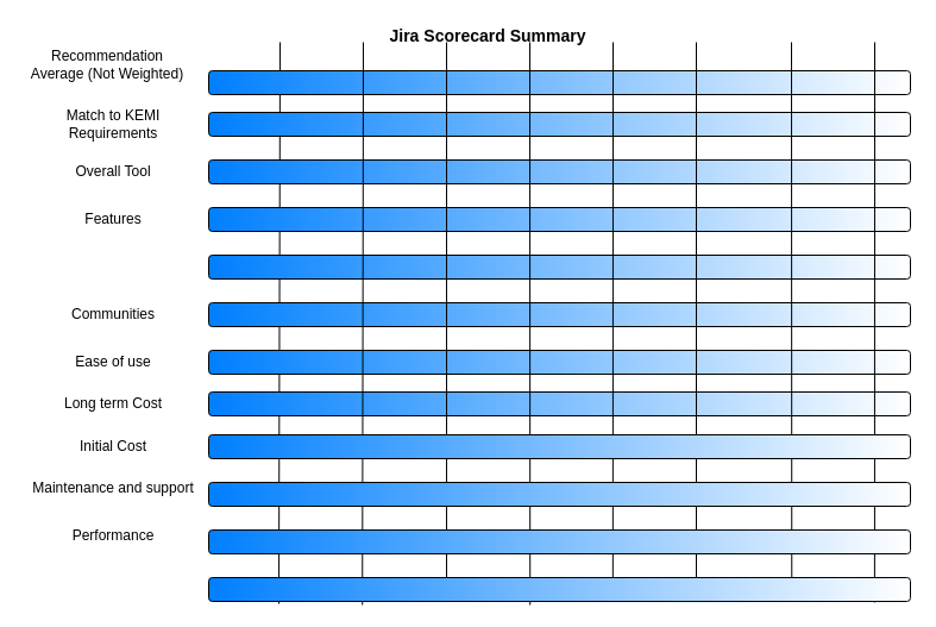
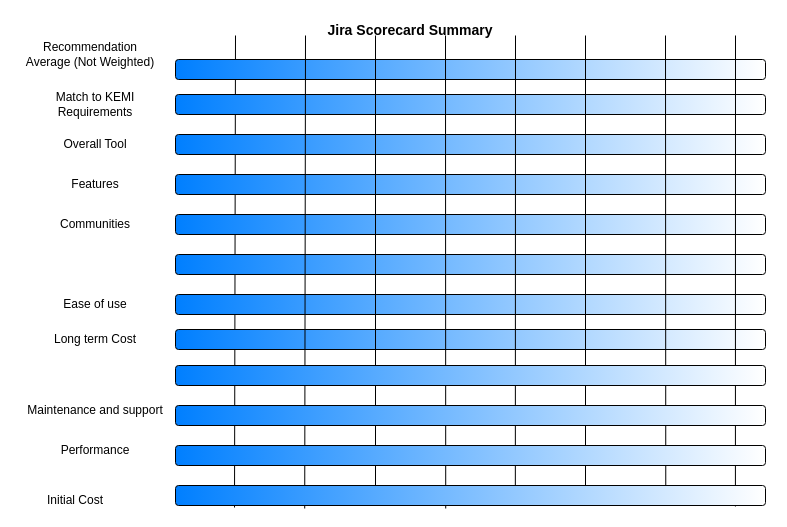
  <mxCell id="0" />
  <mxCell id="1" parent="0" />
  <mxCell id="2" value="" style="endArrow=none;html=1;exitX=0.1;exitY=1.1;exitDx=0;exitDy=0;exitPerimeter=0;" edge="1" parent="1" source="31"><mxGeometry width="50" height="50" relative="1" as="geometry"><mxPoint x="235" y="365" as="sourcePoint" /><mxPoint x="235" y="35" as="targetPoint" /></mxGeometry></mxCell>
  <mxCell id="3" value="" style="rounded=1;whiteSpace=wrap;html=1;labelBackgroundColor=#ffffff;gradientDirection=west;gradientColor=#007FFF;" vertex="1" parent="1"><mxGeometry x="175" y="59" width="590" height="20" as="geometry" /></mxCell>
  <mxCell id="4" value="Match to KEMI Requirements" style="text;html=1;strokeColor=none;fillColor=none;align=center;verticalAlign=middle;whiteSpace=wrap;rounded=0;labelBackgroundColor=#ffffff;" vertex="1" parent="1"><mxGeometry x="25" y="89" width="140" height="30" as="geometry" /></mxCell>
  <mxCell id="5" value="Overall Tool" style="text;html=1;strokeColor=none;fillColor=none;align=center;verticalAlign=middle;whiteSpace=wrap;rounded=0;labelBackgroundColor=#ffffff;" vertex="1" parent="1"><mxGeometry x="25" y="129" width="140" height="30" as="geometry" /></mxCell>
- <mxCell id="6" value="Communities" style="text;html=1;strokeColor=none;fillColor=none;align=center;verticalAlign=middle;whiteSpace=wrap;rounded=0;labelBackgroundColor=#ffffff;" vertex="1" parent="1"><mxGeometry x="25" y="249" width="140" height="30" as="geometry" /></mxCell>
+ <mxCell id="6" value="Communities" style="text;html=1;strokeColor=none;fillColor=none;align=center;verticalAlign=middle;whiteSpace=wrap;rounded=0;labelBackgroundColor=#ffffff;" vertex="1" parent="1"><mxGeometry x="25" y="209" width="140" height="30" as="geometry" /></mxCell>
  <mxCell id="7" value="Features" style="text;html=1;strokeColor=none;fillColor=none;align=center;verticalAlign=middle;whiteSpace=wrap;rounded=0;labelBackgroundColor=#ffffff;" vertex="1" parent="1"><mxGeometry x="25" y="169" width="140" height="30" as="geometry" /></mxCell>
  <mxCell id="8" value="Long term Cost" style="text;html=1;strokeColor=none;fillColor=none;align=center;verticalAlign=middle;whiteSpace=wrap;rounded=0;labelBackgroundColor=#ffffff;" vertex="1" parent="1"><mxGeometry x="25" y="324" width="140" height="30" as="geometry" /></mxCell>
  <mxCell id="9" value="Ease of use" style="text;html=1;strokeColor=none;fillColor=none;align=center;verticalAlign=middle;whiteSpace=wrap;rounded=0;labelBackgroundColor=#ffffff;" vertex="1" parent="1"><mxGeometry x="25" y="289" width="140" height="30" as="geometry" /></mxCell>
  <mxCell id="10" value="Recommendation Average (Not Weighted)" style="text;html=1;strokeColor=none;fillColor=none;align=center;verticalAlign=middle;whiteSpace=wrap;rounded=0;labelBackgroundColor=#ffffff;" vertex="1" parent="1"><mxGeometry x="20" y="39" width="140" height="30" as="geometry" /></mxCell>
  <mxCell id="11" value="" style="rounded=1;whiteSpace=wrap;html=1;labelBackgroundColor=#ffffff;gradientDirection=west;gradientColor=#007FFF;" vertex="1" parent="1"><mxGeometry x="175" y="94" width="590" height="20" as="geometry" /></mxCell>
  <mxCell id="12" value="" style="rounded=1;whiteSpace=wrap;html=1;labelBackgroundColor=#ffffff;gradientDirection=west;gradientColor=#007FFF;" vertex="1" parent="1"><mxGeometry x="175" y="134" width="590" height="20" as="geometry" /></mxCell>
  <mxCell id="13" value="" style="rounded=1;whiteSpace=wrap;html=1;labelBackgroundColor=#ffffff;gradientDirection=west;gradientColor=#007FFF;" vertex="1" parent="1"><mxGeometry x="175" y="174" width="590" height="20" as="geometry" /></mxCell>
  <mxCell id="14" value="" style="rounded=1;whiteSpace=wrap;html=1;labelBackgroundColor=#ffffff;gradientDirection=west;gradientColor=#007FFF;" vertex="1" parent="1"><mxGeometry x="175" y="214" width="590" height="20" as="geometry" /></mxCell>
  <mxCell id="15" value="" style="rounded=1;whiteSpace=wrap;html=1;labelBackgroundColor=#ffffff;gradientDirection=west;gradientColor=#007FFF;" vertex="1" parent="1"><mxGeometry x="175" y="254" width="590" height="20" as="geometry" /></mxCell>
  <mxCell id="16" value="" style="rounded=1;whiteSpace=wrap;html=1;labelBackgroundColor=#ffffff;gradientDirection=west;gradientColor=#007FFF;" vertex="1" parent="1"><mxGeometry x="175" y="294" width="590" height="20" as="geometry" /></mxCell>
  <mxCell id="17" value="" style="rounded=1;whiteSpace=wrap;html=1;labelBackgroundColor=#ffffff;gradientDirection=west;gradientColor=#007FFF;" vertex="1" parent="1"><mxGeometry x="175" y="329" width="590" height="20" as="geometry" /></mxCell>
  <mxCell id="18" value="" style="endArrow=none;html=1;exitX=0.219;exitY=1.15;exitDx=0;exitDy=0;exitPerimeter=0;" edge="1" parent="1" source="31"><mxGeometry width="50" height="50" relative="1" as="geometry"><mxPoint x="305" y="365" as="sourcePoint" /><mxPoint x="305" y="35" as="targetPoint" /></mxGeometry></mxCell>
  <mxCell id="19" value="" style="endArrow=none;html=1;" edge="1" parent="1"><mxGeometry width="50" height="50" relative="1" as="geometry"><mxPoint x="375" y="505" as="sourcePoint" /><mxPoint x="375" y="35" as="targetPoint" /></mxGeometry></mxCell>
  <mxCell id="20" value="" style="endArrow=none;html=1;exitX=0.458;exitY=1.15;exitDx=0;exitDy=0;exitPerimeter=0;" edge="1" parent="1" source="31"><mxGeometry width="50" height="50" relative="1" as="geometry"><mxPoint x="445" y="515" as="sourcePoint" /><mxPoint x="445" y="35" as="targetPoint" /></mxGeometry></mxCell>
  <mxCell id="21" value="" style="endArrow=none;html=1;exitX=0.576;exitY=1;exitDx=0;exitDy=0;exitPerimeter=0;" edge="1" parent="1" source="31"><mxGeometry width="50" height="50" relative="1" as="geometry"><mxPoint x="515" y="365" as="sourcePoint" /><mxPoint x="515" y="35" as="targetPoint" /></mxGeometry></mxCell>
  <mxCell id="22" value="" style="endArrow=none;html=1;" edge="1" parent="1"><mxGeometry width="50" height="50" relative="1" as="geometry"><mxPoint x="585" y="504" as="sourcePoint" /><mxPoint x="585" y="35" as="targetPoint" /></mxGeometry></mxCell>
  <mxCell id="23" value="" style="endArrow=none;html=1;exitX=0.831;exitY=1;exitDx=0;exitDy=0;exitPerimeter=0;" edge="1" parent="1" source="31"><mxGeometry width="50" height="50" relative="1" as="geometry"><mxPoint x="665" y="365" as="sourcePoint" /><mxPoint x="665" y="35" as="targetPoint" /></mxGeometry></mxCell>
  <mxCell id="24" value="" style="endArrow=none;html=1;exitX=0.949;exitY=1.05;exitDx=0;exitDy=0;exitPerimeter=0;" edge="1" parent="1" source="31"><mxGeometry width="50" height="50" relative="1" as="geometry"><mxPoint x="735" y="365" as="sourcePoint" /><mxPoint x="735" y="35" as="targetPoint" /></mxGeometry></mxCell>
- <mxCell id="25" value="Initial Cost" style="text;html=1;strokeColor=none;fillColor=none;align=center;verticalAlign=middle;whiteSpace=wrap;rounded=0;labelBackgroundColor=#ffffff;" vertex="1" parent="1"><mxGeometry x="25" y="360" width="140" height="30" as="geometry" /></mxCell>
+ <mxCell id="25" value="Initial Cost" style="text;html=1;strokeColor=none;fillColor=none;align=center;verticalAlign=middle;whiteSpace=wrap;rounded=0;labelBackgroundColor=#ffffff;" vertex="1" parent="1"><mxGeometry x="5" y="485" width="140" height="30" as="geometry" /></mxCell>
  <mxCell id="26" value="Maintenance and support" style="text;html=1;strokeColor=none;fillColor=none;align=center;verticalAlign=middle;whiteSpace=wrap;rounded=0;labelBackgroundColor=#ffffff;" vertex="1" parent="1"><mxGeometry x="25" y="395" width="140" height="30" as="geometry" /></mxCell>
  <mxCell id="27" value="Performance" style="text;html=1;strokeColor=none;fillColor=none;align=center;verticalAlign=middle;whiteSpace=wrap;rounded=0;labelBackgroundColor=#ffffff;" vertex="1" parent="1"><mxGeometry x="25" y="435" width="140" height="30" as="geometry" /></mxCell>
  <mxCell id="28" value="" style="rounded=1;whiteSpace=wrap;html=1;labelBackgroundColor=#ffffff;gradientDirection=west;gradientColor=#007FFF;" vertex="1" parent="1"><mxGeometry x="175" y="365" width="590" height="20" as="geometry" /></mxCell>
  <mxCell id="29" value="" style="rounded=1;whiteSpace=wrap;html=1;labelBackgroundColor=#ffffff;gradientDirection=west;gradientColor=#007FFF;" vertex="1" parent="1"><mxGeometry x="175" y="405" width="590" height="20" as="geometry" /></mxCell>
  <mxCell id="30" value="" style="rounded=1;whiteSpace=wrap;html=1;labelBackgroundColor=#ffffff;gradientDirection=west;gradientColor=#007FFF;" vertex="1" parent="1"><mxGeometry x="175" y="445" width="590" height="20" as="geometry" /></mxCell>
  <mxCell id="31" value="" style="rounded=1;whiteSpace=wrap;html=1;labelBackgroundColor=#ffffff;gradientDirection=west;gradientColor=#007FFF;" vertex="1" parent="1"><mxGeometry x="175" y="485" width="590" height="20" as="geometry" /></mxCell>
  <mxCell id="32" value="&lt;b&gt;&lt;font style=&quot;font-size: 14px&quot;&gt;Jira Scorecard Summary&lt;/font&gt;&lt;/b&gt;" style="text;html=1;strokeColor=none;fillColor=none;align=center;verticalAlign=middle;whiteSpace=wrap;rounded=0;" vertex="1" parent="1"><mxGeometry x="305" y="20" width="210" height="20" as="geometry" /></mxCell>
